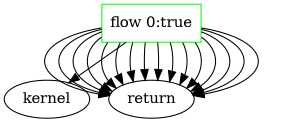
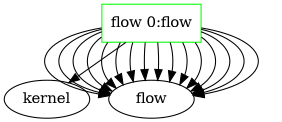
  digraph {
-   n1 [color=green label="flow 0:true" shape=rectangle]
+   n1 [color=green label="flow 0:flow" shape=rectangle]
    kernel
-   return
+   return [label=flow]
    n1 -> kernel
    n1 -> return
    n1 -> return
    n1 -> return
    n1 -> return
    n1 -> return
    n1 -> return
    n1 -> return
    n1 -> return
    n1 -> return
    n1 -> return
    n1 -> return
    n1 -> return
    n1 -> return
    n1 -> return
    n1 -> return
    n1 -> return
  }
